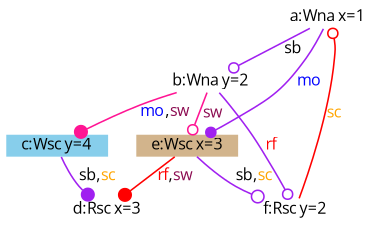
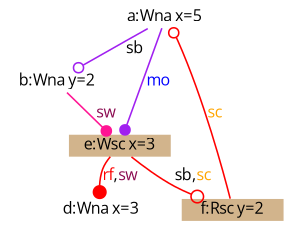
  digraph {
    fontname="Open Sans"
    fontsize=10
    nodesep=0.25
    ranksep=0.2
    splines=true
    node [color=blue fillcolor=white fixedsize=true fontname="Open Sans" fontsize=10 margin="0.0,0.0" shape=plaintext style=filled]
    edge [arrowhead=dot arrowsize=0.8 color=purple fontname="Open Sans" fontsize=10 penwidth=1.]
-   n1 [height=0.200000 label="a:Wna x=1" width=0.900000]
+   n1 [height=0.200000 label="a:Wna x=5" width=0.900000]
    n2 [height=0.200000 label="b:Wna y=2" width=0.900000]
    n3 [color=red fillcolor=tan height=0.200000 label="e:Wsc x=3" width=0.900000]
-   n4 [fillcolor=skyblue height=0.200000 label="c:Wsc y=4" width=0.900000]
-   n5 [height=0.200000 label="f:Rsc y=2" width=0.900000]
-   n6 [color=purple height=0.200000 label="d:Rsc x=3" width=0.900000]
+   n5 [fillcolor=tan height=0.200000 label="f:Rsc y=2" width=0.900000]
+   n6 [color=purple height=0.200000 label="d:Wna x=3" width=0.900000]
    n1 -> n2 [arrowhead=odot label=<<font color="black">sb</font>>]
    n1 -> n3 [label=<<font color="blue">mo</font>>]
-   n2 -> n3 [arrowhead=odot color=deeppink label=<<font color="deeppink4">sw</font>>]
-   n2 -> n4 [arrowsize=1.0 color=deeppink label=<<font color="blue">mo</font>,<font color="deeppink4">sw</font>>]
-   n2 -> n5 [arrowhead=odot label=<<font color="red">rf</font>>]
-   n3 -> n5 [arrowhead=odot arrowsize=1.0 label=<<font color="black">sb</font>,<font color="orange">sc</font>>]
+   n2 -> n3 [color=deeppink label=<<font color="deeppink4">sw</font>>]
+   n3 -> n5 [arrowhead=odot arrowsize=1.0 color=red label=<<font color="black">sb</font>,<font color="orange">sc</font>>]
    n3 -> n6 [arrowsize=1.0 color=red label=<<font color="red">rf</font>,<font color="deeppink4">sw</font>>]
-   n4 -> n6 [arrowsize=1.0 label=<<font color="black">sb</font>,<font color="orange">sc</font>>]
    n5 -> n1 [arrowhead=odot color=red label=<<font color="orange">sc</font>>]
  }
